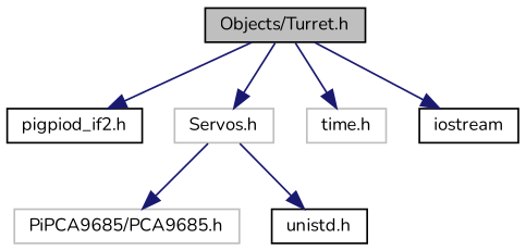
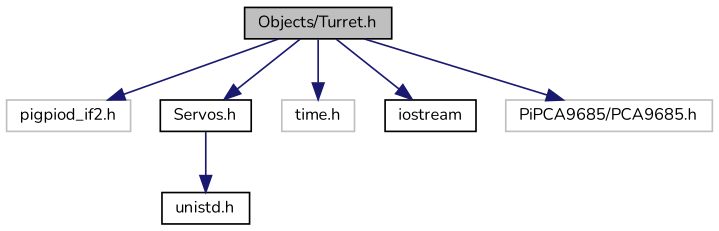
  digraph {
    fontname=Nunito
    node [color=black fillcolor=white fontname=Nunito fontsize=10 shape=record style=filled]
    edge [color=midnightblue fontname=Nunito fontsize=10 labelfontname=Helvetica labelfontsize=10 style=solid]
    n1 [fillcolor=grey75 fontcolor=black height=0.2 label="Objects/Turret.h" width=0.4]
-   n2 [height=0.2 label="pigpiod_if2.h" width=0.4]
-   n3 [color=grey75 height=0.2 label="Servos.h" width=0.4]
+   n2 [color=grey75 height=0.2 label="pigpiod_if2.h" width=0.4]
+   n3 [height=0.2 label="Servos.h" width=0.4]
    n4 [color=grey75 height=0.2 label="time.h" width=0.4]
    n5 [height=0.2 label=iostream width=0.4]
    n6 [color=grey75 height=0.2 label="PiPCA9685/PCA9685.h" width=0.4]
    n7 [height=0.2 label="unistd.h" width=0.4]
    n1 -> n2
    n1 -> n3
    n1 -> n4
    n1 -> n5
-   n3 -> n6
+   n1 -> n6
    n3 -> n7
  }
